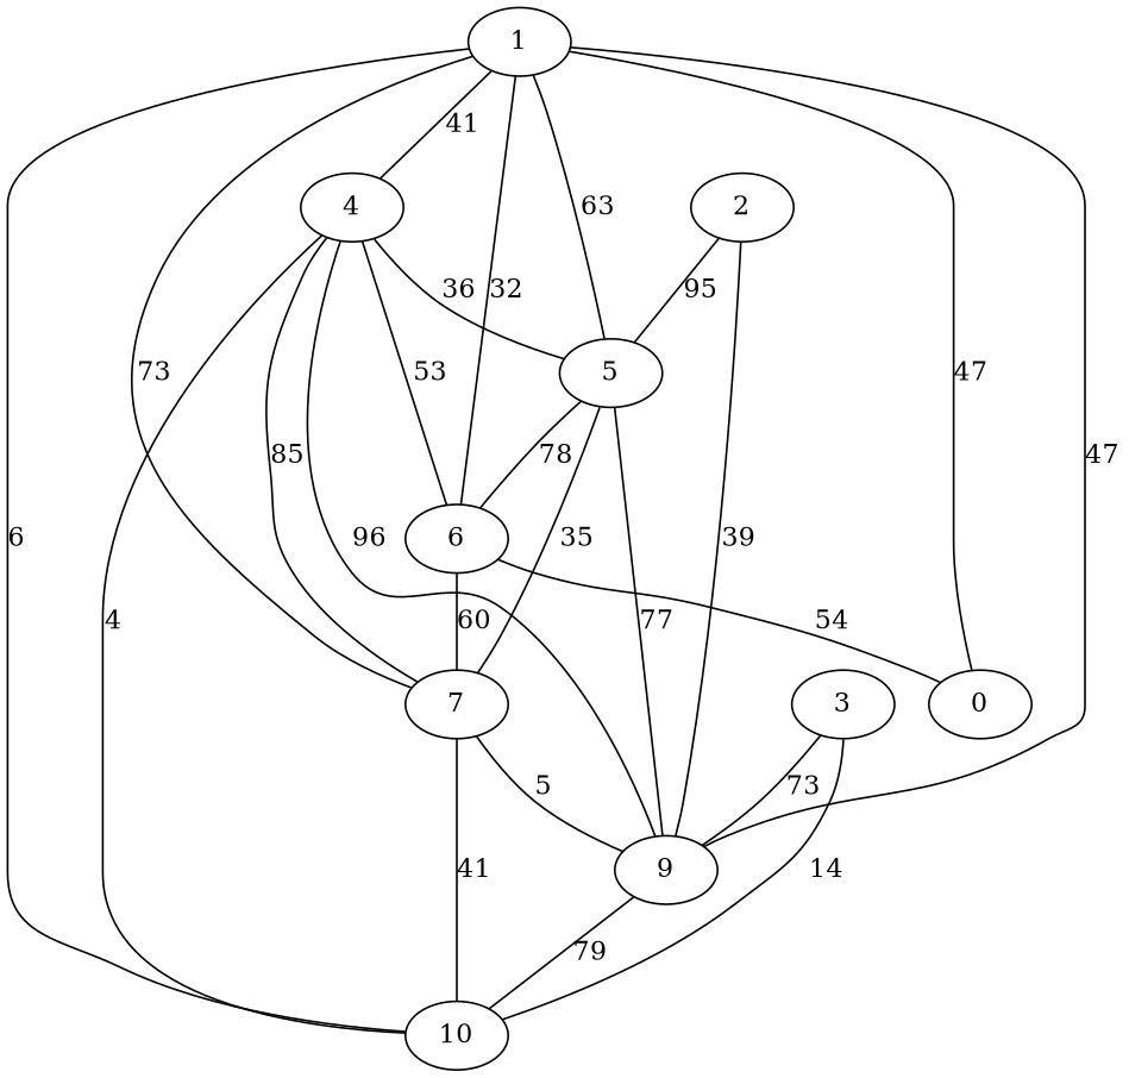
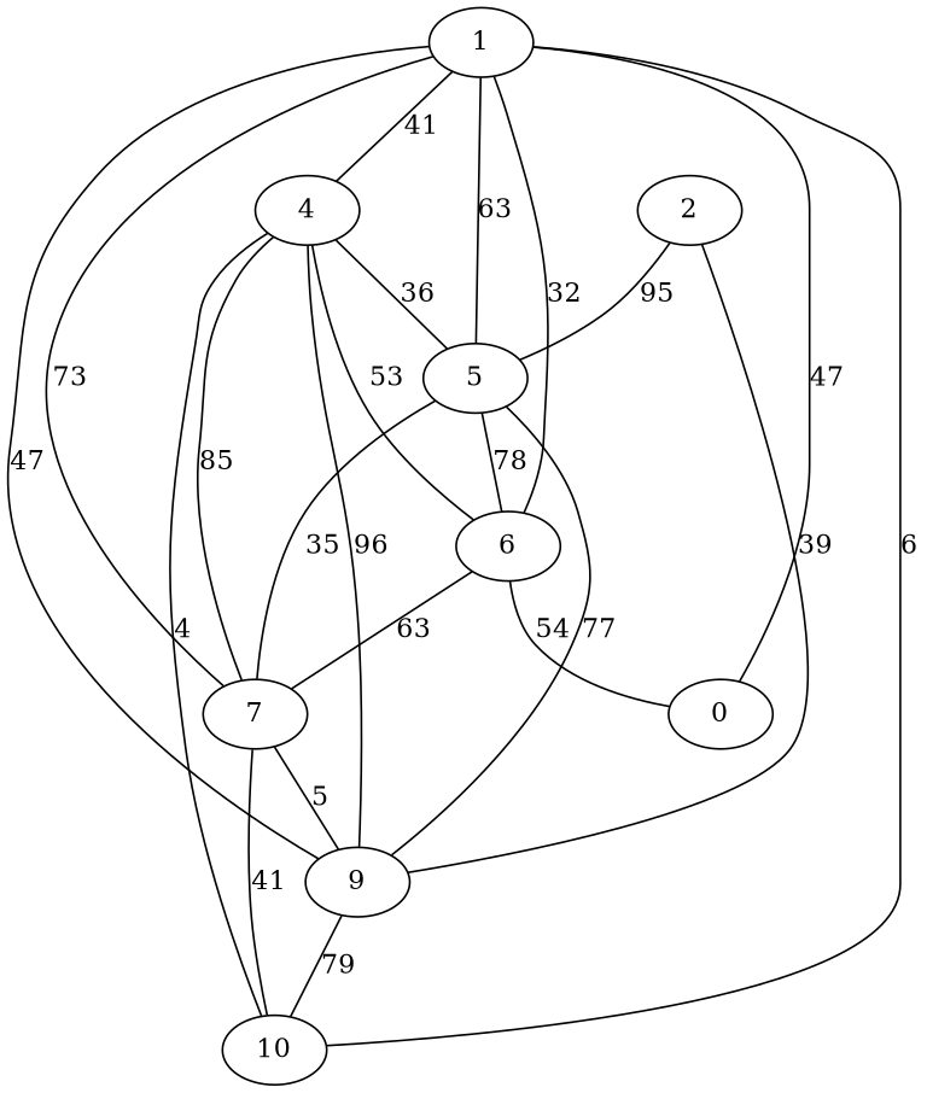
  graph {
    1
    4
    5
    6
    7
    n6 [label=0]
    9
    10
    2
-   3
    1 -- 4 [label=41]
    1 -- 5 [label=63]
    1 -- 6 [label=32]
    1 -- 7 [label=73]
    1 -- n6 [label=47]
    1 -- 9 [label=47]
    1 -- 10 [label=6]
    4 -- 5 [label=36]
    4 -- 6 [label=53]
    4 -- 7 [label=85]
    4 -- 9 [label=96]
    4 -- 10 [label=4]
    5 -- 6 [label=78]
    5 -- 7 [label=35]
    5 -- 9 [label=77]
-   6 -- 7 [label=60]
+   6 -- 7 [label=63]
    6 -- n6 [label=54]
    7 -- 9 [label=5]
    7 -- 10 [label=41]
    9 -- 10 [label=79]
    2 -- 5 [label=95]
    2 -- 9 [label=39]
-   3 -- 9 [label=73]
-   3 -- 10 [label=14]
  }
